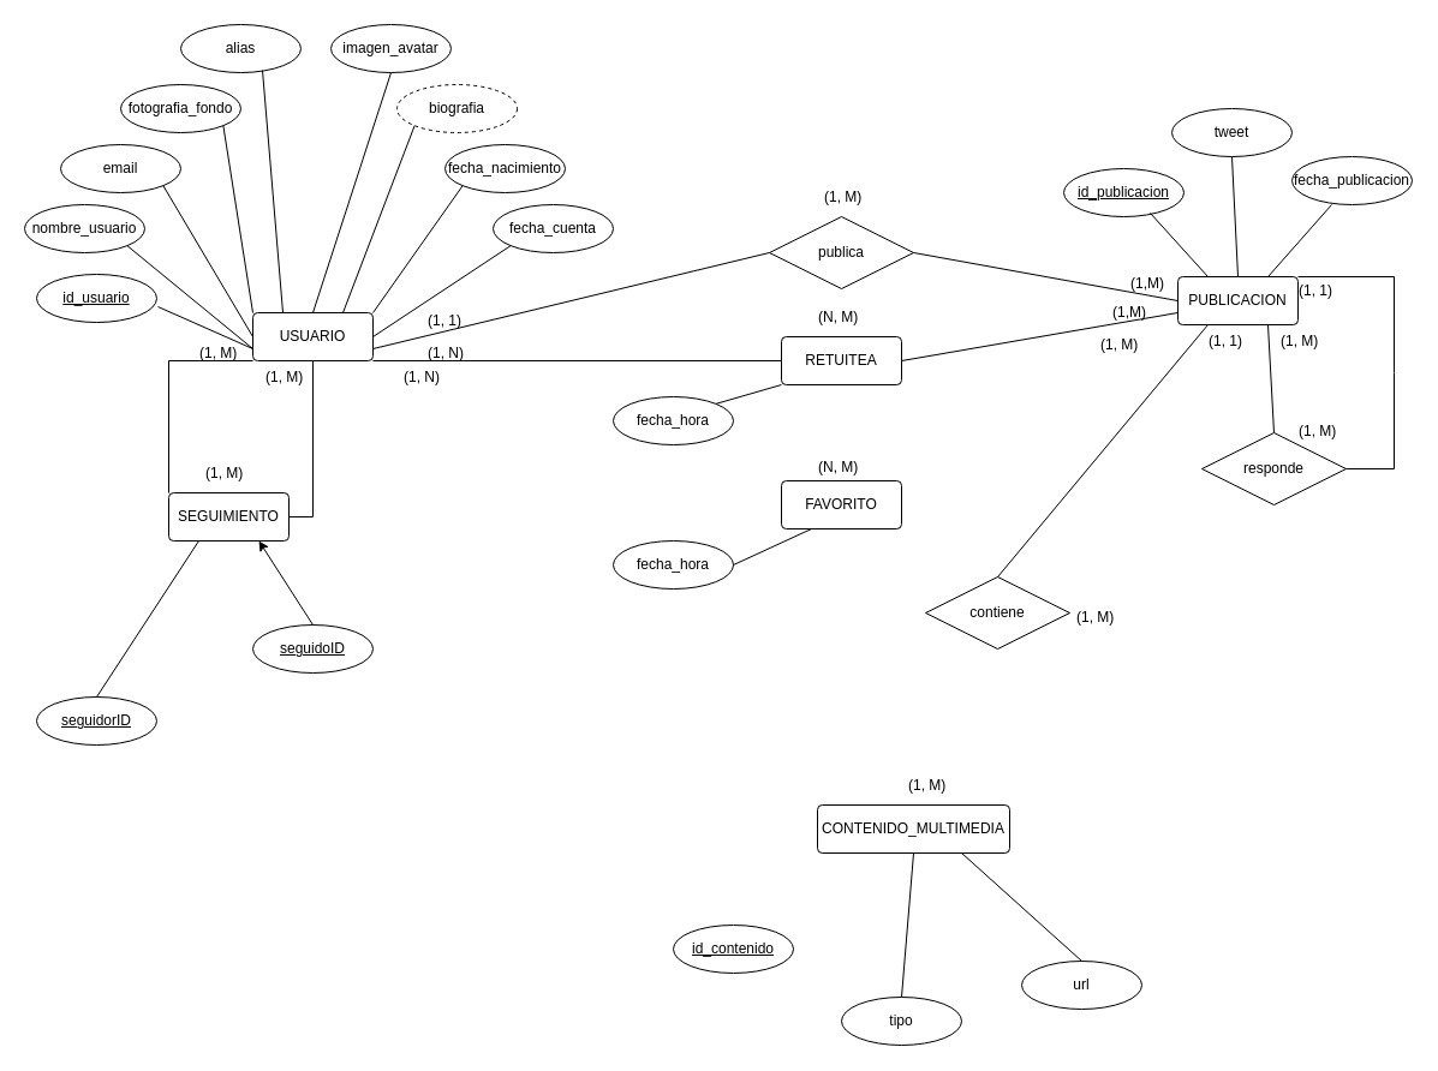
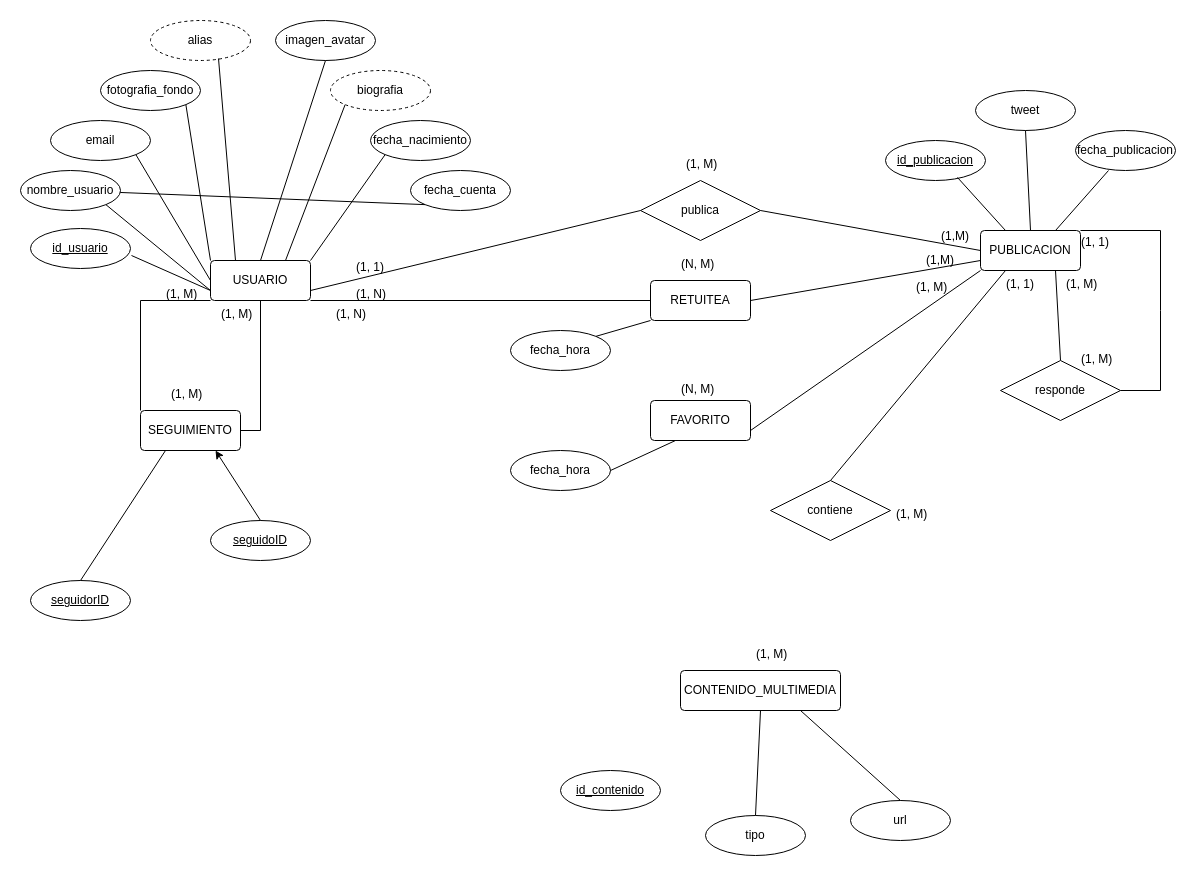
  <mxCell id="0" />
  <mxCell id="1" parent="0" />
  <mxCell id="2" value="USUARIO" style="rounded=1;arcSize=10;whiteSpace=wrap;html=1;align=center;" vertex="1" parent="1"><mxGeometry x="210" y="260" width="100" height="40" as="geometry" /></mxCell>
  <mxCell id="3" value="email" style="ellipse;whiteSpace=wrap;html=1;align=center;fontStyle=0;" vertex="1" parent="1"><mxGeometry x="50" y="120" width="100" height="40" as="geometry" /></mxCell>
  <mxCell id="4" value="nombre_usuario" style="ellipse;whiteSpace=wrap;html=1;align=center;fontStyle=0;" vertex="1" parent="1"><mxGeometry x="20" y="170" width="100" height="40" as="geometry" /></mxCell>
  <mxCell id="5" value="PUBLICACION" style="rounded=1;arcSize=10;whiteSpace=wrap;html=1;align=center;" vertex="1" parent="1"><mxGeometry x="980" y="230" width="100" height="40" as="geometry" /></mxCell>
  <mxCell id="6" value="fecha_cuenta" style="ellipse;whiteSpace=wrap;html=1;align=center;" vertex="1" parent="1"><mxGeometry x="410" y="170" width="100" height="40" as="geometry" /></mxCell>
  <mxCell id="7" value="fecha_nacimiento" style="ellipse;whiteSpace=wrap;html=1;align=center;" vertex="1" parent="1"><mxGeometry x="370" y="120" width="100" height="40" as="geometry" /></mxCell>
  <mxCell id="8" value="biografia" style="ellipse;whiteSpace=wrap;html=1;align=center;dashed=1;" vertex="1" parent="1"><mxGeometry x="330" y="70" width="100" height="40" as="geometry" /></mxCell>
  <mxCell id="9" value="id_publicacion" style="ellipse;whiteSpace=wrap;html=1;align=center;fontStyle=4;" vertex="1" parent="1"><mxGeometry x="885" y="140" width="100" height="40" as="geometry" /></mxCell>
  <mxCell id="10" value="tweet" style="ellipse;whiteSpace=wrap;html=1;align=center;" vertex="1" parent="1"><mxGeometry x="975" y="90" width="100" height="40" as="geometry" /></mxCell>
  <mxCell id="11" value="fecha_publicacion" style="ellipse;whiteSpace=wrap;html=1;align=center;" vertex="1" parent="1"><mxGeometry x="1075" y="130" width="100" height="40" as="geometry" /></mxCell>
  <mxCell id="12" value="CONTENIDO_MULTIMEDIA" style="rounded=1;arcSize=10;whiteSpace=wrap;html=1;align=center;" vertex="1" parent="1"><mxGeometry x="680" y="670" width="160" height="40" as="geometry" /></mxCell>
  <mxCell id="13" value="id_contenido" style="ellipse;whiteSpace=wrap;html=1;align=center;fontStyle=4;" vertex="1" parent="1"><mxGeometry x="560" y="770" width="100" height="40" as="geometry" /></mxCell>
- <mxCell id="14" value="tipo" style="ellipse;whiteSpace=wrap;html=1;align=center;" vertex="1" parent="1"><mxGeometry x="700" y="830" width="100" height="40" as="geometry" /></mxCell>
+ <mxCell id="14" value="tipo" style="ellipse;whiteSpace=wrap;html=1;align=center;" vertex="1" parent="1"><mxGeometry x="705" y="815" width="100" height="40" as="geometry" /></mxCell>
  <mxCell id="15" value="url" style="ellipse;whiteSpace=wrap;html=1;align=center;" vertex="1" parent="1"><mxGeometry x="850" y="800" width="100" height="40" as="geometry" /></mxCell>
  <mxCell id="16" value="SEGUIMIENTO" style="rounded=1;arcSize=10;whiteSpace=wrap;html=1;align=center;" vertex="1" parent="1"><mxGeometry x="140" y="410" width="100" height="40" as="geometry" /></mxCell>
  <mxCell id="17" value="seguidoID" style="ellipse;whiteSpace=wrap;html=1;align=center;fontStyle=4;" vertex="1" parent="1"><mxGeometry x="210" y="520" width="100" height="40" as="geometry" /></mxCell>
  <mxCell id="18" value="seguidorID" style="ellipse;whiteSpace=wrap;html=1;align=center;fontStyle=4" vertex="1" parent="1"><mxGeometry x="30" y="580" width="100" height="40" as="geometry" /></mxCell>
  <mxCell id="19" value="imagen_avatar" style="ellipse;whiteSpace=wrap;html=1;align=center;" vertex="1" parent="1"><mxGeometry x="275" y="20" width="100" height="40" as="geometry" /></mxCell>
- <mxCell id="20" value="alias" style="ellipse;whiteSpace=wrap;html=1;align=center;" vertex="1" parent="1"><mxGeometry x="150" y="20" width="100" height="40" as="geometry" /></mxCell>
+ <mxCell id="20" value="alias" style="ellipse;whiteSpace=wrap;html=1;align=center;dashed=1;" vertex="1" parent="1"><mxGeometry x="150" y="20" width="100" height="40" as="geometry" /></mxCell>
  <mxCell id="21" value="fotografia_fondo" style="ellipse;whiteSpace=wrap;html=1;align=center;" vertex="1" parent="1"><mxGeometry x="100" y="70" width="100" height="40" as="geometry" /></mxCell>
  <mxCell id="22" value="" style="endArrow=none;html=1;rounded=0;exitX=1;exitY=1;exitDx=0;exitDy=0;entryX=0;entryY=0.75;entryDx=0;entryDy=0;" edge="1" parent="1" source="4" target="2"><mxGeometry relative="1" as="geometry"><mxPoint x="310" y="190" as="sourcePoint" /><mxPoint x="470" y="190" as="targetPoint" /></mxGeometry></mxCell>
  <mxCell id="23" value="" style="endArrow=none;html=1;rounded=0;exitX=1;exitY=1;exitDx=0;exitDy=0;entryX=0;entryY=0.5;entryDx=0;entryDy=0;" edge="1" parent="1" source="3" target="2"><mxGeometry relative="1" as="geometry"><mxPoint x="115" y="214" as="sourcePoint" /><mxPoint x="220" y="270" as="targetPoint" /></mxGeometry></mxCell>
  <mxCell id="24" value="" style="endArrow=none;html=1;rounded=0;exitX=1;exitY=1;exitDx=0;exitDy=0;entryX=0;entryY=0;entryDx=0;entryDy=0;" edge="1" parent="1" source="21" target="2"><mxGeometry relative="1" as="geometry"><mxPoint x="125" y="224" as="sourcePoint" /><mxPoint x="230" y="280" as="targetPoint" /></mxGeometry></mxCell>
  <mxCell id="25" value="" style="endArrow=none;html=1;rounded=0;exitX=0.68;exitY=0.95;exitDx=0;exitDy=0;entryX=0.25;entryY=0;entryDx=0;entryDy=0;exitPerimeter=0;" edge="1" parent="1" source="20" target="2"><mxGeometry relative="1" as="geometry"><mxPoint x="135" y="234" as="sourcePoint" /><mxPoint x="240" y="290" as="targetPoint" /></mxGeometry></mxCell>
  <mxCell id="26" value="" style="endArrow=none;html=1;rounded=0;exitX=0.5;exitY=1;exitDx=0;exitDy=0;entryX=0.5;entryY=0;entryDx=0;entryDy=0;" edge="1" parent="1" source="19" target="2"><mxGeometry relative="1" as="geometry"><mxPoint x="145" y="244" as="sourcePoint" /><mxPoint x="250" y="300" as="targetPoint" /></mxGeometry></mxCell>
  <mxCell id="27" value="" style="endArrow=none;html=1;rounded=0;exitX=0;exitY=1;exitDx=0;exitDy=0;entryX=0.75;entryY=0;entryDx=0;entryDy=0;" edge="1" parent="1" source="8" target="2"><mxGeometry relative="1" as="geometry"><mxPoint x="155" y="254" as="sourcePoint" /><mxPoint x="260" y="310" as="targetPoint" /></mxGeometry></mxCell>
  <mxCell id="28" value="" style="endArrow=none;html=1;rounded=0;exitX=0;exitY=1;exitDx=0;exitDy=0;entryX=1;entryY=0;entryDx=0;entryDy=0;" edge="1" parent="1" source="7" target="2"><mxGeometry relative="1" as="geometry"><mxPoint x="165" y="264" as="sourcePoint" /><mxPoint x="270" y="320" as="targetPoint" /></mxGeometry></mxCell>
- <mxCell id="29" value="" style="endArrow=none;html=1;rounded=0;exitX=0;exitY=1;exitDx=0;exitDy=0;entryX=1;entryY=0.5;entryDx=0;entryDy=0;" edge="1" parent="1" source="6" target="2"><mxGeometry relative="1" as="geometry"><mxPoint x="175" y="274" as="sourcePoint" /><mxPoint x="280" y="330" as="targetPoint" /></mxGeometry></mxCell>
+ <mxCell id="29" value="" style="endArrow=none;html=1;rounded=0;exitX=0;exitY=1;exitDx=0;exitDy=0;" edge="1" parent="1" source="6" target="4"><mxGeometry relative="1" as="geometry"><mxPoint x="175" y="274" as="sourcePoint" /><mxPoint x="280" y="330" as="targetPoint" /></mxGeometry></mxCell>
  <mxCell id="30" value="publica" style="shape=rhombus;perimeter=rhombusPerimeter;whiteSpace=wrap;html=1;align=center;" vertex="1" parent="1"><mxGeometry x="640" y="180" width="120" height="60" as="geometry" /></mxCell>
  <mxCell id="31" value="" style="endArrow=none;html=1;rounded=0;entryX=0.72;entryY=0.925;entryDx=0;entryDy=0;entryPerimeter=0;exitX=0.25;exitY=0;exitDx=0;exitDy=0;" edge="1" parent="1" source="5" target="9"><mxGeometry relative="1" as="geometry"><mxPoint x="760" y="310" as="sourcePoint" /><mxPoint x="920" y="310" as="targetPoint" /></mxGeometry></mxCell>
  <mxCell id="32" value="" style="endArrow=none;html=1;rounded=0;entryX=0.5;entryY=1;entryDx=0;entryDy=0;exitX=0.5;exitY=0;exitDx=0;exitDy=0;" edge="1" parent="1" source="5" target="10"><mxGeometry relative="1" as="geometry"><mxPoint x="1015" y="240" as="sourcePoint" /><mxPoint x="967" y="187" as="targetPoint" /></mxGeometry></mxCell>
  <mxCell id="33" value="" style="endArrow=none;html=1;rounded=0;entryX=0.33;entryY=1;entryDx=0;entryDy=0;exitX=0.75;exitY=0;exitDx=0;exitDy=0;entryPerimeter=0;" edge="1" parent="1" source="5" target="11"><mxGeometry relative="1" as="geometry"><mxPoint x="1040" y="240" as="sourcePoint" /><mxPoint x="1035" y="140" as="targetPoint" /></mxGeometry></mxCell>
  <mxCell id="34" value="" style="endArrow=none;html=1;rounded=0;exitX=1;exitY=0.75;exitDx=0;exitDy=0;entryX=0;entryY=0.5;entryDx=0;entryDy=0;" edge="1" parent="1" source="2" target="30"><mxGeometry relative="1" as="geometry"><mxPoint x="320" y="290" as="sourcePoint" /><mxPoint x="650" y="230" as="targetPoint" /></mxGeometry></mxCell>
  <mxCell id="35" value="" style="endArrow=none;html=1;rounded=0;exitX=1;exitY=1;exitDx=0;exitDy=0;entryX=0;entryY=0.5;entryDx=0;entryDy=0;" edge="1" parent="1" source="2" target="51"><mxGeometry relative="1" as="geometry"><mxPoint x="330" y="300" as="sourcePoint" /><mxPoint x="640" y="370" as="targetPoint" /><Array as="points" /></mxGeometry></mxCell>
  <mxCell id="36" value="" style="endArrow=none;html=1;rounded=0;exitX=1;exitY=0.5;exitDx=0;exitDy=0;entryX=0;entryY=0.5;entryDx=0;entryDy=0;" edge="1" parent="1" source="30" target="5"><mxGeometry relative="1" as="geometry"><mxPoint x="340" y="310" as="sourcePoint" /><mxPoint x="670" y="250" as="targetPoint" /></mxGeometry></mxCell>
  <mxCell id="37" value="" style="endArrow=none;html=1;rounded=0;exitX=1;exitY=0.5;exitDx=0;exitDy=0;entryX=0;entryY=0.75;entryDx=0;entryDy=0;" edge="1" parent="1" source="51" target="5"><mxGeometry relative="1" as="geometry"><mxPoint x="760" y="370" as="sourcePoint" /><mxPoint x="680" y="260" as="targetPoint" /></mxGeometry></mxCell>
  <mxCell id="38" value="id_usuario" style="ellipse;whiteSpace=wrap;html=1;align=center;fontStyle=4;" vertex="1" parent="1"><mxGeometry x="30" y="228" width="100" height="40" as="geometry" /></mxCell>
  <mxCell id="39" value="" style="endArrow=none;html=1;rounded=0;exitX=1.01;exitY=0.675;exitDx=0;exitDy=0;entryX=0;entryY=0.75;entryDx=0;entryDy=0;exitPerimeter=0;" edge="1" parent="1" source="38" target="2"><mxGeometry relative="1" as="geometry"><mxPoint x="115" y="214" as="sourcePoint" /><mxPoint x="220" y="300" as="targetPoint" /></mxGeometry></mxCell>
  <mxCell id="40" value="" style="endArrow=none;html=1;rounded=0;exitX=0.5;exitY=0;exitDx=0;exitDy=0;entryX=0.25;entryY=1;entryDx=0;entryDy=0;" edge="1" parent="1" source="18" target="16"><mxGeometry relative="1" as="geometry"><mxPoint x="20" y="450" as="sourcePoint" /><mxPoint x="50" y="460" as="targetPoint" /></mxGeometry></mxCell>
  <mxCell id="41" value="" style="endArrow=classic;html=1;rounded=0;exitX=0.5;exitY=0;exitDx=0;exitDy=0;entryX=0.75;entryY=1;entryDx=0;entryDy=0;" edge="1" parent="1" source="17" target="16"><mxGeometry relative="1" as="geometry"><mxPoint x="130" y="530" as="sourcePoint" /><mxPoint x="175" y="460" as="targetPoint" /></mxGeometry></mxCell>
  <mxCell id="42" value="" style="endArrow=none;html=1;rounded=0;entryX=0.5;entryY=1;entryDx=0;entryDy=0;exitX=0.5;exitY=0;exitDx=0;exitDy=0;" edge="1" parent="1" source="14" target="12"><mxGeometry relative="1" as="geometry"><mxPoint x="470" y="650" as="sourcePoint" /><mxPoint x="630" y="650" as="targetPoint" /></mxGeometry></mxCell>
  <mxCell id="43" value="" style="endArrow=none;html=1;rounded=0;entryX=0.75;entryY=1;entryDx=0;entryDy=0;exitX=0.5;exitY=0;exitDx=0;exitDy=0;" edge="1" parent="1" source="15" target="12"><mxGeometry relative="1" as="geometry"><mxPoint x="470" y="650" as="sourcePoint" /><mxPoint x="630" y="650" as="targetPoint" /></mxGeometry></mxCell>
  <mxCell id="44" value="" style="endArrow=none;html=1;rounded=0;entryX=0.75;entryY=1;entryDx=0;entryDy=0;exitX=0.5;exitY=0;exitDx=0;exitDy=0;" edge="1" parent="1" source="46" target="5"><mxGeometry relative="1" as="geometry"><mxPoint x="780" y="300" as="sourcePoint" /><mxPoint x="940" y="300" as="targetPoint" /><Array as="points" /></mxGeometry></mxCell>
  <mxCell id="45" value="" style="endArrow=none;html=1;rounded=0;entryX=1;entryY=0.5;entryDx=0;entryDy=0;exitX=1;exitY=0;exitDx=0;exitDy=0;" edge="1" parent="1" source="5" target="46"><mxGeometry relative="1" as="geometry"><mxPoint x="1080" y="230" as="sourcePoint" /><mxPoint x="1005" y="270" as="targetPoint" /><Array as="points"><mxPoint x="1160" y="230" /><mxPoint x="1160" y="310" /><mxPoint x="1160" y="390" /></Array></mxGeometry></mxCell>
  <mxCell id="46" value="responde" style="shape=rhombus;perimeter=rhombusPerimeter;whiteSpace=wrap;html=1;align=center;" vertex="1" parent="1"><mxGeometry x="1000" y="360" width="120" height="60" as="geometry" /></mxCell>
  <mxCell id="47" value="" style="endArrow=none;html=1;rounded=0;exitX=1;exitY=0.5;exitDx=0;exitDy=0;entryX=0.5;entryY=1;entryDx=0;entryDy=0;" edge="1" parent="1" source="16" target="2"><mxGeometry relative="1" as="geometry"><mxPoint x="410" y="370" as="sourcePoint" /><mxPoint x="570" y="370" as="targetPoint" /><Array as="points"><mxPoint x="260" y="430" /></Array></mxGeometry></mxCell>
  <mxCell id="48" value="" style="endArrow=none;html=1;rounded=0;exitX=0;exitY=0;exitDx=0;exitDy=0;entryX=0;entryY=1;entryDx=0;entryDy=0;" edge="1" parent="1" source="16" target="2"><mxGeometry relative="1" as="geometry"><mxPoint x="250" y="440" as="sourcePoint" /><mxPoint x="245" y="310" as="targetPoint" /><Array as="points"><mxPoint x="140" y="300" /></Array></mxGeometry></mxCell>
  <mxCell id="49" value="contiene" style="shape=rhombus;perimeter=rhombusPerimeter;whiteSpace=wrap;html=1;align=center;" vertex="1" parent="1"><mxGeometry x="770" y="480" width="120" height="60" as="geometry" /></mxCell>
  <mxCell id="50" value="" style="endArrow=none;html=1;rounded=0;exitX=0.25;exitY=1;exitDx=0;exitDy=0;entryX=0.5;entryY=0;entryDx=0;entryDy=0;" edge="1" parent="1" source="5" target="49"><mxGeometry relative="1" as="geometry"><mxPoint x="840" y="510" as="sourcePoint" /><mxPoint x="1000" y="510" as="targetPoint" /></mxGeometry></mxCell>
  <mxCell id="51" value="RETUITEA" style="rounded=1;arcSize=10;whiteSpace=wrap;html=1;align=center;" vertex="1" parent="1"><mxGeometry x="650" y="280" width="100" height="40" as="geometry" /></mxCell>
  <mxCell id="52" value="(1, 1) " style="text;strokeColor=none;fillColor=none;spacingLeft=4;spacingRight=4;overflow=hidden;rotatable=0;points=[[0,0.5],[1,0.5]];portConstraint=eastwest;fontSize=12;whiteSpace=wrap;html=1;" vertex="1" parent="1"><mxGeometry x="350" y="253" width="40" height="30" as="geometry" /></mxCell>
  <mxCell id="53" value="(1,M)" style="text;strokeColor=none;fillColor=none;spacingLeft=4;spacingRight=4;overflow=hidden;rotatable=0;points=[[0,0.5],[1,0.5]];portConstraint=eastwest;fontSize=12;whiteSpace=wrap;html=1;" vertex="1" parent="1"><mxGeometry x="935" y="222" width="40" height="30" as="geometry" /></mxCell>
  <mxCell id="54" value="(1, M) " style="text;strokeColor=none;fillColor=none;spacingLeft=4;spacingRight=4;overflow=hidden;rotatable=0;points=[[0,0.5],[1,0.5]];portConstraint=eastwest;fontSize=12;whiteSpace=wrap;html=1;" vertex="1" parent="1"><mxGeometry x="680" y="150" width="50" height="30" as="geometry" /></mxCell>
  <mxCell id="55" value="(1, N) " style="text;strokeColor=none;fillColor=none;spacingLeft=4;spacingRight=4;overflow=hidden;rotatable=0;points=[[0,0.5],[1,0.5]];portConstraint=eastwest;fontSize=12;whiteSpace=wrap;html=1;" vertex="1" parent="1"><mxGeometry x="350" y="280" width="40" height="30" as="geometry" /></mxCell>
  <mxCell id="56" value="(1,M)" style="text;strokeColor=none;fillColor=none;spacingLeft=4;spacingRight=4;overflow=hidden;rotatable=0;points=[[0,0.5],[1,0.5]];portConstraint=eastwest;fontSize=12;whiteSpace=wrap;html=1;" vertex="1" parent="1"><mxGeometry x="920" y="246" width="40" height="30" as="geometry" /></mxCell>
  <mxCell id="57" value="(N, M) " style="text;strokeColor=none;fillColor=none;spacingLeft=4;spacingRight=4;overflow=hidden;rotatable=0;points=[[0,0.5],[1,0.5]];portConstraint=eastwest;fontSize=12;whiteSpace=wrap;html=1;" vertex="1" parent="1"><mxGeometry x="675" y="250" width="50" height="30" as="geometry" /></mxCell>
  <mxCell id="58" value="fecha_hora" style="ellipse;whiteSpace=wrap;html=1;align=center;" vertex="1" parent="1"><mxGeometry x="510" y="330" width="100" height="40" as="geometry" /></mxCell>
  <mxCell id="59" value="" style="endArrow=none;html=1;rounded=0;exitX=0;exitY=1;exitDx=0;exitDy=0;entryX=1;entryY=0;entryDx=0;entryDy=0;" edge="1" parent="1" source="51" target="58"><mxGeometry relative="1" as="geometry"><mxPoint x="435" y="214" as="sourcePoint" /><mxPoint x="320" y="290" as="targetPoint" /></mxGeometry></mxCell>
  <mxCell id="60" value="FAVORITO" style="rounded=1;arcSize=10;whiteSpace=wrap;html=1;align=center;" vertex="1" parent="1"><mxGeometry x="650" y="400" width="100" height="40" as="geometry" /></mxCell>
  <mxCell id="61" value="fecha_hora" style="ellipse;whiteSpace=wrap;html=1;align=center;" vertex="1" parent="1"><mxGeometry x="510" y="450" width="100" height="40" as="geometry" /></mxCell>
  <mxCell id="62" value="" style="endArrow=none;html=1;rounded=0;exitX=0.25;exitY=1;exitDx=0;exitDy=0;entryX=1;entryY=0.5;entryDx=0;entryDy=0;" edge="1" parent="1" source="60" target="61"><mxGeometry relative="1" as="geometry"><mxPoint x="660" y="330" as="sourcePoint" /><mxPoint x="605" y="346" as="targetPoint" /></mxGeometry></mxCell>
+ <mxCell id="63" value="" style="endArrow=none;html=1;rounded=0;exitX=1;exitY=0.75;exitDx=0;exitDy=0;entryX=0;entryY=1;entryDx=0;entryDy=0;" edge="1" parent="1" source="60" target="5"><mxGeometry relative="1" as="geometry"><mxPoint x="760" y="310" as="sourcePoint" /><mxPoint x="990" y="270" as="targetPoint" /></mxGeometry></mxCell>
  <mxCell id="64" value="(N, M) " style="text;strokeColor=none;fillColor=none;spacingLeft=4;spacingRight=4;overflow=hidden;rotatable=0;points=[[0,0.5],[1,0.5]];portConstraint=eastwest;fontSize=12;whiteSpace=wrap;html=1;" vertex="1" parent="1"><mxGeometry x="675" y="375" width="50" height="30" as="geometry" /></mxCell>
  <mxCell id="65" value="(1, N) " style="text;strokeColor=none;fillColor=none;spacingLeft=4;spacingRight=4;overflow=hidden;rotatable=0;points=[[0,0.5],[1,0.5]];portConstraint=eastwest;fontSize=12;whiteSpace=wrap;html=1;" vertex="1" parent="1"><mxGeometry x="330" y="300" width="40" height="30" as="geometry" /></mxCell>
  <mxCell id="66" value="(1, M) " style="text;strokeColor=none;fillColor=none;spacingLeft=4;spacingRight=4;overflow=hidden;rotatable=0;points=[[0,0.5],[1,0.5]];portConstraint=eastwest;fontSize=12;whiteSpace=wrap;html=1;" vertex="1" parent="1"><mxGeometry x="910" y="273" width="45" height="30" as="geometry" /></mxCell>
  <mxCell id="67" value="(1, 1) " style="text;strokeColor=none;fillColor=none;spacingLeft=4;spacingRight=4;overflow=hidden;rotatable=0;points=[[0,0.5],[1,0.5]];portConstraint=eastwest;fontSize=12;whiteSpace=wrap;html=1;" vertex="1" parent="1"><mxGeometry x="1000" y="270" width="45" height="30" as="geometry" /></mxCell>
  <mxCell id="68" value="(1, M) " style="text;strokeColor=none;fillColor=none;spacingLeft=4;spacingRight=4;overflow=hidden;rotatable=0;points=[[0,0.5],[1,0.5]];portConstraint=eastwest;fontSize=12;whiteSpace=wrap;html=1;" vertex="1" parent="1"><mxGeometry x="750" y="640" width="45" height="30" as="geometry" /></mxCell>
  <mxCell id="69" value="(1, M) " style="text;strokeColor=none;fillColor=none;spacingLeft=4;spacingRight=4;overflow=hidden;rotatable=0;points=[[0,0.5],[1,0.5]];portConstraint=eastwest;fontSize=12;whiteSpace=wrap;html=1;" vertex="1" parent="1"><mxGeometry x="890" y="500" width="45" height="30" as="geometry" /></mxCell>
  <mxCell id="70" value="(1, M) " style="text;strokeColor=none;fillColor=none;spacingLeft=4;spacingRight=4;overflow=hidden;rotatable=0;points=[[0,0.5],[1,0.5]];portConstraint=eastwest;fontSize=12;whiteSpace=wrap;html=1;" vertex="1" parent="1"><mxGeometry x="1060" y="270" width="45" height="30" as="geometry" /></mxCell>
  <mxCell id="71" value="(1, 1) " style="text;strokeColor=none;fillColor=none;spacingLeft=4;spacingRight=4;overflow=hidden;rotatable=0;points=[[0,0.5],[1,0.5]];portConstraint=eastwest;fontSize=12;whiteSpace=wrap;html=1;" vertex="1" parent="1"><mxGeometry x="1075" y="228" width="45" height="30" as="geometry" /></mxCell>
  <mxCell id="72" value="(1, M) " style="text;strokeColor=none;fillColor=none;spacingLeft=4;spacingRight=4;overflow=hidden;rotatable=0;points=[[0,0.5],[1,0.5]];portConstraint=eastwest;fontSize=12;whiteSpace=wrap;html=1;" vertex="1" parent="1"><mxGeometry x="1075" y="345" width="45" height="30" as="geometry" /></mxCell>
  <mxCell id="73" value="(1, M) " style="text;strokeColor=none;fillColor=none;spacingLeft=4;spacingRight=4;overflow=hidden;rotatable=0;points=[[0,0.5],[1,0.5]];portConstraint=eastwest;fontSize=12;whiteSpace=wrap;html=1;" vertex="1" parent="1"><mxGeometry x="160" y="280" width="50" height="30" as="geometry" /></mxCell>
  <mxCell id="74" value="(1, M) " style="text;strokeColor=none;fillColor=none;spacingLeft=4;spacingRight=4;overflow=hidden;rotatable=0;points=[[0,0.5],[1,0.5]];portConstraint=eastwest;fontSize=12;whiteSpace=wrap;html=1;" vertex="1" parent="1"><mxGeometry x="165" y="380" width="50" height="30" as="geometry" /></mxCell>
  <mxCell id="75" value="(1, M) " style="text;strokeColor=none;fillColor=none;spacingLeft=4;spacingRight=4;overflow=hidden;rotatable=0;points=[[0,0.5],[1,0.5]];portConstraint=eastwest;fontSize=12;whiteSpace=wrap;html=1;" vertex="1" parent="1"><mxGeometry x="215" y="300" width="50" height="30" as="geometry" /></mxCell>
